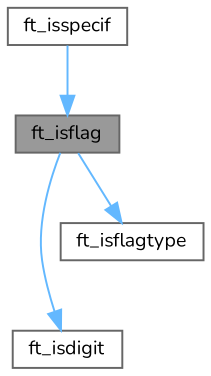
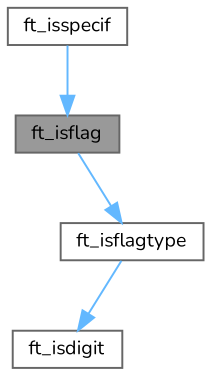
  digraph {
    fontname=Nunito
    rankdir=TB
    node [color=grey40 fillcolor=white fontname=Nunito fontsize=10 shape=box style=filled]
    edge [color=steelblue1 fontname=Nunito fontsize=10 labelfontname=Helvetica labelfontsize=10 style=solid]
    n1 [color=gray40 fillcolor=grey60 fontcolor=black height=0.2 label=ft_isflag width=0.4]
    n2 [height=0.2 label=ft_isdigit width=0.4]
    n3 [height=0.2 label=ft_isflagtype width=0.4]
    n4 [height=0.2 label=ft_isspecif width=0.4]
-   n1 -> n2
+   n3 -> n2
    n1 -> n3
    n4 -> n1
  }
